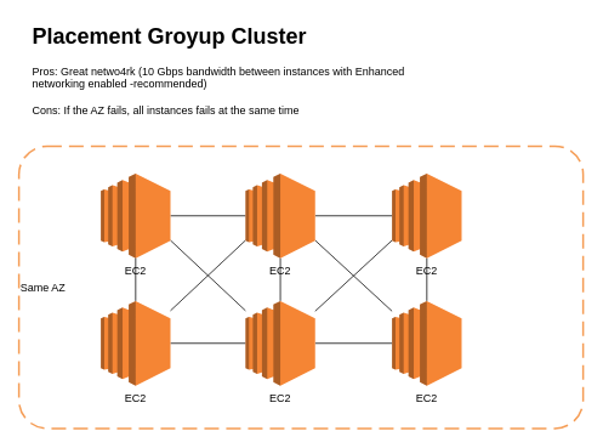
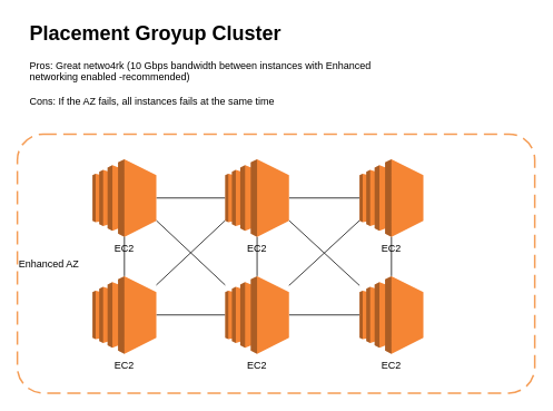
  <mxCell id="0" />
  <mxCell id="1" parent="0" />
- <mxCell id="2" value="Same AZ" style="rounded=1;arcSize=10;dashed=1;strokeColor=#F59D56;fillColor=none;gradientColor=none;dashPattern=8 4;strokeWidth=2;align=left;" vertex="1" parent="1"><mxGeometry x="20" y="160" width="620" height="310" as="geometry" /></mxCell>
+ <mxCell id="2" value="Enhanced AZ" style="rounded=1;arcSize=10;dashed=1;strokeColor=#F59D56;fillColor=none;gradientColor=none;dashPattern=8 4;strokeWidth=2;align=left;" vertex="1" parent="1"><mxGeometry x="20" y="160" width="620" height="310" as="geometry" /></mxCell>
  <mxCell id="3" style="edgeStyle=none;html=1;entryX=0;entryY=0.5;entryDx=0;entryDy=0;entryPerimeter=0;endArrow=none;endFill=0;" edge="1" parent="1" source="5" target="10"><mxGeometry relative="1" as="geometry" /></mxCell>
  <mxCell id="4" style="edgeStyle=none;html=1;exitX=1;exitY=0.79;exitDx=0;exitDy=0;exitPerimeter=0;endArrow=none;endFill=0;" edge="1" parent="1" source="5" target="17"><mxGeometry relative="1" as="geometry" /></mxCell>
  <mxCell id="5" value="EC2" style="outlineConnect=0;dashed=0;verticalLabelPosition=bottom;verticalAlign=top;align=center;html=1;shape=mxgraph.aws3.ec2;fillColor=#F58534;gradientColor=none;" vertex="1" parent="1"><mxGeometry x="110" y="190" width="76.5" height="93" as="geometry" /></mxCell>
  <mxCell id="6" style="edgeStyle=none;html=1;entryX=0;entryY=0.5;entryDx=0;entryDy=0;entryPerimeter=0;endArrow=none;endFill=0;" edge="1" parent="1" source="10" target="13"><mxGeometry relative="1" as="geometry" /></mxCell>
  <mxCell id="7" style="edgeStyle=none;html=1;exitX=0;exitY=0.79;exitDx=0;exitDy=0;exitPerimeter=0;endArrow=none;endFill=0;" edge="1" parent="1" source="10" target="19"><mxGeometry relative="1" as="geometry" /></mxCell>
  <mxCell id="8" style="edgeStyle=none;html=1;endArrow=none;endFill=0;" edge="1" parent="1" source="10" target="17"><mxGeometry relative="1" as="geometry" /></mxCell>
  <mxCell id="9" style="edgeStyle=none;html=1;exitX=1;exitY=0.79;exitDx=0;exitDy=0;exitPerimeter=0;endArrow=none;endFill=0;" edge="1" parent="1" source="10" target="15"><mxGeometry relative="1" as="geometry" /></mxCell>
  <mxCell id="10" value="EC2" style="outlineConnect=0;dashed=0;verticalLabelPosition=bottom;verticalAlign=top;align=center;html=1;shape=mxgraph.aws3.ec2;fillColor=#F58534;gradientColor=none;" vertex="1" parent="1"><mxGeometry x="269" y="190" width="76.5" height="93" as="geometry" /></mxCell>
  <mxCell id="11" style="edgeStyle=none;html=1;endArrow=none;endFill=0;" edge="1" parent="1" source="13" target="15"><mxGeometry relative="1" as="geometry" /></mxCell>
  <mxCell id="12" style="edgeStyle=none;html=1;exitX=0;exitY=0.79;exitDx=0;exitDy=0;exitPerimeter=0;endArrow=none;endFill=0;" edge="1" parent="1" source="13" target="17"><mxGeometry relative="1" as="geometry" /></mxCell>
  <mxCell id="13" value="EC2" style="outlineConnect=0;dashed=0;verticalLabelPosition=bottom;verticalAlign=top;align=center;html=1;shape=mxgraph.aws3.ec2;fillColor=#F58534;gradientColor=none;" vertex="1" parent="1"><mxGeometry x="430" y="190" width="76.5" height="93" as="geometry" /></mxCell>
  <mxCell id="14" style="edgeStyle=none;html=1;endArrow=none;endFill=0;" edge="1" parent="1" source="15" target="17"><mxGeometry relative="1" as="geometry" /></mxCell>
  <mxCell id="15" value="EC2" style="outlineConnect=0;dashed=0;verticalLabelPosition=bottom;verticalAlign=top;align=center;html=1;shape=mxgraph.aws3.ec2;fillColor=#F58534;gradientColor=none;" vertex="1" parent="1"><mxGeometry x="430" y="330" width="76.5" height="93" as="geometry" /></mxCell>
  <mxCell id="16" style="edgeStyle=none;html=1;endArrow=none;endFill=0;" edge="1" parent="1" source="17" target="19"><mxGeometry relative="1" as="geometry" /></mxCell>
  <mxCell id="17" value="EC2" style="outlineConnect=0;dashed=0;verticalLabelPosition=bottom;verticalAlign=top;align=center;html=1;shape=mxgraph.aws3.ec2;fillColor=#F58534;gradientColor=none;" vertex="1" parent="1"><mxGeometry x="269" y="330" width="76.5" height="93" as="geometry" /></mxCell>
  <mxCell id="18" style="edgeStyle=none;html=1;endArrow=none;endFill=0;" edge="1" parent="1" source="19" target="5"><mxGeometry relative="1" as="geometry" /></mxCell>
  <mxCell id="19" value="EC2" style="outlineConnect=0;dashed=0;verticalLabelPosition=bottom;verticalAlign=top;align=center;html=1;shape=mxgraph.aws3.ec2;fillColor=#F58534;gradientColor=none;" vertex="1" parent="1"><mxGeometry x="110" y="330" width="76.5" height="93" as="geometry" /></mxCell>
  <mxCell id="20" value="&lt;h1&gt;Placement Groyup Cluster&lt;/h1&gt;&lt;div&gt;Pros: Great netwo4rk (10 Gbps bandwidth between instances with Enhanced networking enabled -recommended)&lt;/div&gt;&lt;div&gt;&lt;br&gt;&lt;/div&gt;&lt;div&gt;Cons: If the AZ fails, all instances fails at the same time&lt;/div&gt;" style="text;html=1;strokeColor=none;fillColor=none;spacing=5;spacingTop=-20;whiteSpace=wrap;overflow=hidden;rounded=0;" vertex="1" parent="1"><mxGeometry x="30" y="20" width="450" height="120" as="geometry" /></mxCell>
